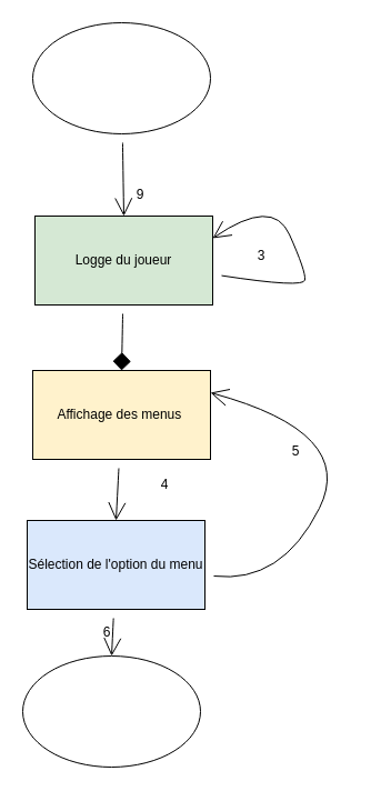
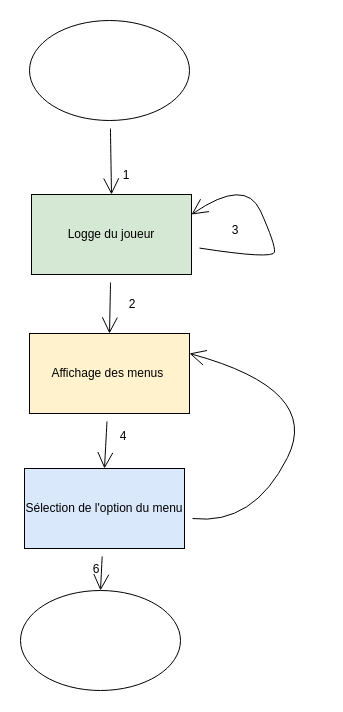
  <mxCell id="0" />
  <mxCell id="1" parent="0" />
  <mxCell id="2" style="edgeStyle=none;curved=1;rounded=0;orthogonalLoop=1;jettySize=auto;html=1;entryX=0.5;entryY=0;entryDx=0;entryDy=0;endArrow=open;startSize=14;endSize=14;sourcePerimeterSpacing=8;targetPerimeterSpacing=8;" edge="1" parent="1" source="3" target="6"><mxGeometry relative="1" as="geometry" /></mxCell>
  <mxCell id="3" value="" style="ellipse;whiteSpace=wrap;html=1;hachureGap=4;" vertex="1" parent="1"><mxGeometry x="29" y="20" width="160" height="100" as="geometry" /></mxCell>
  <mxCell id="4" style="edgeStyle=none;curved=1;rounded=0;orthogonalLoop=1;jettySize=auto;html=1;endArrow=open;startSize=14;endSize=14;sourcePerimeterSpacing=8;targetPerimeterSpacing=8;entryX=1;entryY=0.25;entryDx=0;entryDy=0;" edge="1" parent="1" source="6" target="6"><mxGeometry relative="1" as="geometry"><mxPoint x="372" y="248" as="targetPoint" /><Array as="points"><mxPoint x="273" y="259" /><mxPoint x="275" y="244" /><mxPoint x="245" y="177" /></Array></mxGeometry></mxCell>
- <mxCell id="5" style="edgeStyle=none;curved=1;rounded=0;orthogonalLoop=1;jettySize=auto;html=1;entryX=0.5;entryY=0;entryDx=0;entryDy=0;endArrow=diamond;startSize=14;endSize=14;sourcePerimeterSpacing=8;targetPerimeterSpacing=8;" edge="1" parent="1" source="6" target="11"><mxGeometry relative="1" as="geometry" /></mxCell>
+ <mxCell id="5" style="edgeStyle=none;curved=1;rounded=0;orthogonalLoop=1;jettySize=auto;html=1;entryX=0.5;entryY=0;entryDx=0;entryDy=0;endArrow=open;startSize=14;endSize=14;sourcePerimeterSpacing=8;targetPerimeterSpacing=8;" edge="1" parent="1" source="6" target="11"><mxGeometry relative="1" as="geometry" /></mxCell>
  <mxCell id="6" value="Logge du joueur" style="rounded=0;whiteSpace=wrap;html=1;hachureGap=4;fillColor=#d5e8d4;" vertex="1" parent="1"><mxGeometry x="31" y="194" width="160" height="80" as="geometry" /></mxCell>
  <mxCell id="7" style="edgeStyle=none;curved=1;rounded=0;orthogonalLoop=1;jettySize=auto;html=1;entryX=0.5;entryY=0;entryDx=0;entryDy=0;endArrow=open;startSize=14;endSize=14;sourcePerimeterSpacing=8;targetPerimeterSpacing=8;" edge="1" parent="1" source="9" target="12"><mxGeometry relative="1" as="geometry" /></mxCell>
  <mxCell id="8" style="edgeStyle=none;curved=1;rounded=0;orthogonalLoop=1;jettySize=auto;html=1;endArrow=open;startSize=14;endSize=14;sourcePerimeterSpacing=8;targetPerimeterSpacing=8;entryX=1;entryY=0.25;entryDx=0;entryDy=0;" edge="1" parent="1" source="9" target="11"><mxGeometry relative="1" as="geometry"><mxPoint x="284" y="508" as="targetPoint" /><Array as="points"><mxPoint x="253" y="525" /><mxPoint x="321" y="389" /></Array></mxGeometry></mxCell>
  <mxCell id="9" value="Sélection de l'option du menu" style="rounded=0;whiteSpace=wrap;html=1;hachureGap=4;fillColor=#dae8fc;" vertex="1" parent="1"><mxGeometry x="24" y="468" width="160" height="80" as="geometry" /></mxCell>
  <mxCell id="10" style="edgeStyle=none;curved=1;rounded=0;orthogonalLoop=1;jettySize=auto;html=1;entryX=0.5;entryY=0;entryDx=0;entryDy=0;endArrow=open;startSize=14;endSize=14;sourcePerimeterSpacing=8;targetPerimeterSpacing=8;" edge="1" parent="1" source="11" target="9"><mxGeometry relative="1" as="geometry" /></mxCell>
  <mxCell id="11" value="Affichage des menus&amp;nbsp;" style="rounded=0;whiteSpace=wrap;html=1;hachureGap=4;fillColor=#fff2cc;" vertex="1" parent="1"><mxGeometry x="29" y="333" width="160" height="80" as="geometry" /></mxCell>
  <mxCell id="12" value="" style="ellipse;whiteSpace=wrap;html=1;hachureGap=4;" vertex="1" parent="1"><mxGeometry x="20" y="590" width="160" height="100" as="geometry" /></mxCell>
- <mxCell id="13" value="9" style="text;strokeColor=none;fillColor=none;html=1;align=center;verticalAlign=middle;whiteSpace=wrap;rounded=0;hachureGap=4;" vertex="1" parent="1"><mxGeometry x="96" y="160" width="60" height="30" as="geometry" /></mxCell>
+ <mxCell id="13" value="1" style="text;strokeColor=none;fillColor=none;html=1;align=center;verticalAlign=middle;whiteSpace=wrap;rounded=0;hachureGap=4;" vertex="1" parent="1"><mxGeometry x="96" y="160" width="60" height="30" as="geometry" /></mxCell>
+ <mxCell id="14" value="2" style="text;strokeColor=none;fillColor=none;html=1;align=center;verticalAlign=middle;whiteSpace=wrap;rounded=0;hachureGap=4;" vertex="1" parent="1"><mxGeometry x="102" y="289" width="60" height="30" as="geometry" /></mxCell>
  <mxCell id="15" value="3" style="text;strokeColor=none;fillColor=none;html=1;align=center;verticalAlign=middle;whiteSpace=wrap;rounded=0;hachureGap=4;" vertex="1" parent="1"><mxGeometry x="205" y="215" width="60" height="30" as="geometry" /></mxCell>
- <mxCell id="16" value="4" style="text;strokeColor=none;fillColor=none;html=1;align=center;verticalAlign=middle;whiteSpace=wrap;rounded=0;hachureGap=4;" vertex="1" parent="1"><mxGeometry x="118" y="421" width="60" height="30" as="geometry" /></mxCell>
+ <mxCell id="16" value="4" style="text;strokeColor=none;fillColor=none;html=1;align=center;verticalAlign=middle;whiteSpace=wrap;rounded=0;hachureGap=4;" vertex="1" parent="1"><mxGeometry x="93" y="421" width="60" height="30" as="geometry" /></mxCell>
  <mxCell id="17" value="6" style="text;strokeColor=none;fillColor=none;html=1;align=center;verticalAlign=middle;whiteSpace=wrap;rounded=0;hachureGap=4;" vertex="1" parent="1"><mxGeometry x="66" y="554" width="60" height="30" as="geometry" /></mxCell>
- <mxCell id="18" value="5" style="text;strokeColor=none;fillColor=none;html=1;align=center;verticalAlign=middle;whiteSpace=wrap;rounded=0;hachureGap=4;" vertex="1" parent="1"><mxGeometry x="236" y="391" width="60" height="30" as="geometry" /></mxCell>
